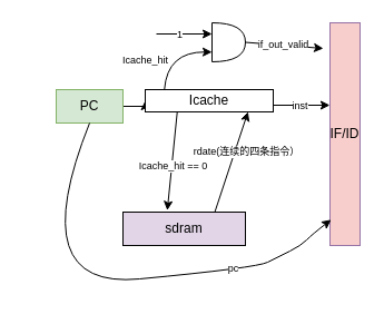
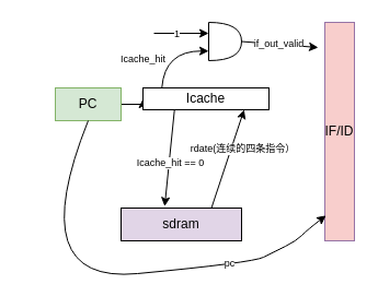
  <mxCell id="0" />
  <mxCell id="1" parent="0" />
  <mxCell id="2" value="" style="edgeStyle=orthogonalEdgeStyle;rounded=0;orthogonalLoop=1;jettySize=auto;html=1;" parent="1" source="3" target="6" edge="1"><mxGeometry relative="1" as="geometry" /></mxCell>
  <mxCell id="3" value="PC" style="rounded=0;whiteSpace=wrap;html=1;fillColor=#d5e8d4;strokeColor=#82b366;" parent="1" vertex="1"><mxGeometry x="50" y="80" width="60" height="30" as="geometry" /></mxCell>
- <mxCell id="4" value="" style="edgeStyle=orthogonalEdgeStyle;rounded=0;orthogonalLoop=1;jettySize=auto;html=1;entryX=-0.004;entryY=0.37;entryDx=0;entryDy=0;entryPerimeter=0;" edge="1" parent="1" source="6" target="7"><mxGeometry relative="1" as="geometry"><Array as="points"><mxPoint x="296" y="95" /></Array></mxGeometry></mxCell>
- <mxCell id="5" value="inst" style="edgeLabel;html=1;align=center;verticalAlign=middle;resizable=0;points=[];fontSize=9;" vertex="1" connectable="0" parent="4"><mxGeometry x="-0.095" relative="1" as="geometry"><mxPoint as="offset" /></mxGeometry></mxCell>
  <mxCell id="6" value="Icache" style="whiteSpace=wrap;html=1;rounded=0;" parent="1" vertex="1"><mxGeometry x="130" y="80" width="115" height="20" as="geometry" /></mxCell>
  <mxCell id="7" value="IF/ID" style="rounded=0;whiteSpace=wrap;html=1;fillColor=#f8cecc;strokeColor=#9673a6;" vertex="1" parent="1"><mxGeometry x="296" y="20" width="27" height="200" as="geometry" /></mxCell>
  <mxCell id="8" value="" style="shape=or;whiteSpace=wrap;html=1;" vertex="1" parent="1"><mxGeometry x="190" y="20" width="30" height="35" as="geometry" /></mxCell>
  <mxCell id="9" value="" style="endArrow=classic;html=1;rounded=0;exitX=1;exitY=0.5;exitDx=0;exitDy=0;exitPerimeter=0;" edge="1" parent="1" source="8"><mxGeometry width="50" height="50" relative="1" as="geometry"><mxPoint x="240" y="40" as="sourcePoint" /><mxPoint x="290" y="43" as="targetPoint" /><Array as="points" /></mxGeometry></mxCell>
  <mxCell id="10" value="if_out_valid" style="edgeLabel;html=1;align=center;verticalAlign=middle;resizable=0;points=[];fontSize=9;" vertex="1" connectable="0" parent="9"><mxGeometry x="-0.036" y="1" relative="1" as="geometry"><mxPoint as="offset" /></mxGeometry></mxCell>
  <mxCell id="11" value="" style="curved=1;endArrow=classic;html=1;rounded=0;exitX=0.15;exitY=-0.013;exitDx=0;exitDy=0;exitPerimeter=0;entryX=0;entryY=0.75;entryDx=0;entryDy=0;entryPerimeter=0;" edge="1" parent="1" source="6" target="8"><mxGeometry width="50" height="50" relative="1" as="geometry"><mxPoint x="140" y="60" as="sourcePoint" /><mxPoint x="190" y="10" as="targetPoint" /><Array as="points"><mxPoint x="150" y="46" /></Array></mxGeometry></mxCell>
  <mxCell id="12" value="Icache_hit" style="edgeLabel;html=1;align=center;verticalAlign=middle;resizable=0;points=[];fontSize=9;" vertex="1" connectable="0" parent="11"><mxGeometry x="-0.356" y="-1" relative="1" as="geometry"><mxPoint x="-21" y="-2" as="offset" /></mxGeometry></mxCell>
  <mxCell id="13" value="" style="endArrow=classic;html=1;rounded=0;" edge="1" parent="1"><mxGeometry width="50" height="50" relative="1" as="geometry"><mxPoint x="140" y="30" as="sourcePoint" /><mxPoint x="190" y="30" as="targetPoint" /></mxGeometry></mxCell>
  <mxCell id="14" value="1" style="edgeLabel;html=1;align=center;verticalAlign=middle;resizable=0;points=[];fontSize=9;" vertex="1" connectable="0" parent="13"><mxGeometry x="-0.164" relative="1" as="geometry"><mxPoint x="-1" as="offset" /></mxGeometry></mxCell>
  <mxCell id="15" value="" style="endArrow=classic;html=1;rounded=0;exitX=0.25;exitY=1;exitDx=0;exitDy=0;entryX=0.362;entryY=-0.052;entryDx=0;entryDy=0;entryPerimeter=0;" edge="1" parent="1" source="6" target="20"><mxGeometry width="50" height="50" relative="1" as="geometry"><mxPoint x="140" y="200" as="sourcePoint" /><mxPoint x="190" y="150" as="targetPoint" /></mxGeometry></mxCell>
  <mxCell id="16" value="Icache_hit == 0" style="edgeLabel;html=1;align=center;verticalAlign=middle;resizable=0;points=[];fontSize=9;" vertex="1" connectable="0" parent="15"><mxGeometry x="0.147" y="1" relative="1" as="geometry"><mxPoint y="-2" as="offset" /></mxGeometry></mxCell>
  <mxCell id="17" value="" style="endArrow=classic;html=1;rounded=0;entryX=0.803;entryY=0.997;entryDx=0;entryDy=0;entryPerimeter=0;exitX=0.75;exitY=0;exitDx=0;exitDy=0;" edge="1" parent="1" source="20" target="6"><mxGeometry width="50" height="50" relative="1" as="geometry"><mxPoint x="194" y="210" as="sourcePoint" /><mxPoint x="230" y="160" as="targetPoint" /></mxGeometry></mxCell>
  <mxCell id="18" value="" style="endArrow=classic;html=1;rounded=0;entryX=0.803;entryY=0.997;entryDx=0;entryDy=0;entryPerimeter=0;" edge="1" parent="1" target="20"><mxGeometry width="50" height="50" relative="1" as="geometry"><mxPoint x="194" y="210" as="sourcePoint" /><mxPoint x="194" y="110" as="targetPoint" /></mxGeometry></mxCell>
  <mxCell id="19" value="rdate(连续的四条指令）" style="edgeLabel;html=1;align=center;verticalAlign=middle;resizable=0;points=[];fontSize=9;" vertex="1" connectable="0" parent="18"><mxGeometry x="-0.419" y="-1" relative="1" as="geometry"><mxPoint x="26" y="-78" as="offset" /></mxGeometry></mxCell>
  <mxCell id="20" value="sdram" style="whiteSpace=wrap;html=1;rounded=0;fillColor=#e1d5e7;" vertex="1" parent="1"><mxGeometry x="110" y="190" width="110" height="30" as="geometry" /></mxCell>
  <mxCell id="21" value="" style="curved=1;endArrow=classic;html=1;rounded=0;entryX=0.037;entryY=0.884;entryDx=0;entryDy=0;entryPerimeter=0;exitX=0.5;exitY=1;exitDx=0;exitDy=0;" edge="1" parent="1" source="3" target="7"><mxGeometry width="50" height="50" relative="1" as="geometry"><mxPoint x="246" y="240" as="sourcePoint" /><mxPoint x="296" y="190" as="targetPoint" /><Array as="points"><mxPoint x="20" y="260" /><mxPoint x="230" y="240" /><mxPoint x="250" y="230" /><mxPoint x="270" y="220" /><mxPoint x="280" y="210" /></Array></mxGeometry></mxCell>
  <mxCell id="22" value="pc" style="edgeLabel;html=1;align=center;verticalAlign=middle;resizable=0;points=[];fontSize=9;" vertex="1" connectable="0" parent="21"><mxGeometry x="0.549" y="2" relative="1" as="geometry"><mxPoint as="offset" /></mxGeometry></mxCell>
